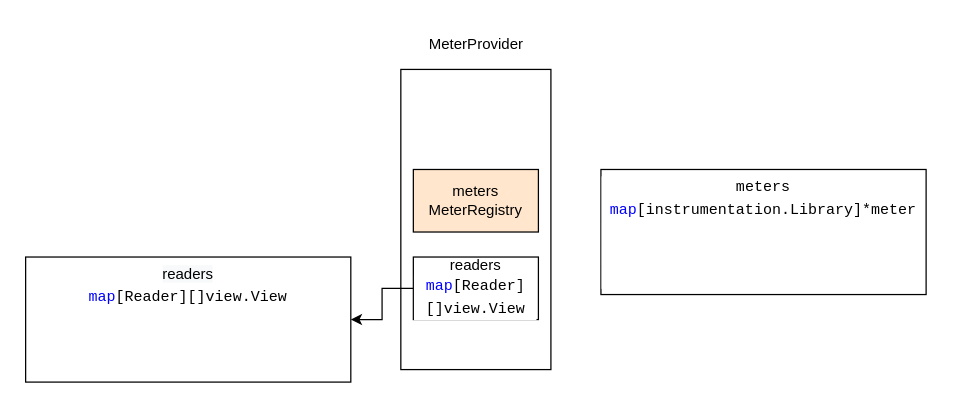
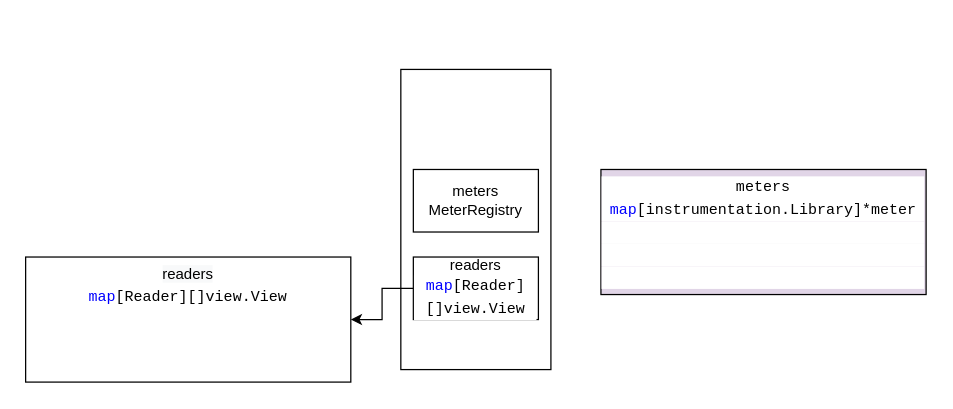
  <mxCell id="0" />
  <mxCell id="1" parent="0" />
  <mxCell id="2" value="" style="rounded=0;whiteSpace=wrap;html=1;" vertex="1" parent="1"><mxGeometry x="320" y="55" width="120" height="240" as="geometry" /></mxCell>
- <mxCell id="3" value="MeterProvider" style="text;html=1;align=center;verticalAlign=middle;resizable=0;points=[];autosize=1;strokeColor=none;fillColor=none;" vertex="1" parent="1"><mxGeometry x="330" y="20" width="100" height="30" as="geometry" /></mxCell>
- <mxCell id="4" value="meters&lt;br&gt;MeterRegistry" style="rounded=0;whiteSpace=wrap;html=1;fillColor=#ffe6cc;" vertex="1" parent="1"><mxGeometry x="330" y="135" width="100" height="50" as="geometry" /></mxCell>
+ <mxCell id="4" value="meters&lt;br&gt;MeterRegistry" style="rounded=0;whiteSpace=wrap;html=1;" vertex="1" parent="1"><mxGeometry x="330" y="135" width="100" height="50" as="geometry" /></mxCell>
  <mxCell id="5" style="edgeStyle=orthogonalEdgeStyle;rounded=0;orthogonalLoop=1;jettySize=auto;html=1;exitX=0;exitY=0.5;exitDx=0;exitDy=0;entryX=1;entryY=0.5;entryDx=0;entryDy=0;" edge="1" parent="1" source="6" target="8"><mxGeometry relative="1" as="geometry" /></mxCell>
  <mxCell id="6" value="readers&lt;br&gt;&lt;div style=&quot;background-color: rgb(255, 255, 255); font-family: Menlo, Monaco, &amp;quot;Courier New&amp;quot;, monospace; line-height: 18px;&quot;&gt;&lt;span style=&quot;color: #0000ff;&quot;&gt;map&lt;/span&gt;[Reader][]view.View&lt;/div&gt;" style="rounded=0;whiteSpace=wrap;html=1;" vertex="1" parent="1"><mxGeometry x="330" y="205" width="100" height="50" as="geometry" /></mxCell>
- <mxCell id="7" value="&lt;div style=&quot;background-color: rgb(255, 255, 255); font-family: Menlo, Monaco, &amp;quot;Courier New&amp;quot;, monospace; line-height: 18px;&quot;&gt;meters &lt;span style=&quot;color: #0000ff;&quot;&gt;map&lt;/span&gt;[instrumentation.Library]*meter&lt;/div&gt;&lt;div style=&quot;background-color: rgb(255, 255, 255); font-family: Menlo, Monaco, &amp;quot;Courier New&amp;quot;, monospace; line-height: 18px;&quot;&gt;&lt;br&gt;&lt;/div&gt;&lt;div style=&quot;background-color: rgb(255, 255, 255); font-family: Menlo, Monaco, &amp;quot;Courier New&amp;quot;, monospace; line-height: 18px;&quot;&gt;&lt;br&gt;&lt;/div&gt;&lt;div style=&quot;background-color: rgb(255, 255, 255); font-family: Menlo, Monaco, &amp;quot;Courier New&amp;quot;, monospace; line-height: 18px;&quot;&gt;&lt;br&gt;&lt;/div&gt;" style="rounded=0;whiteSpace=wrap;html=1;" vertex="1" parent="1"><mxGeometry x="480" y="135" width="260" height="100" as="geometry" /></mxCell>
+ <mxCell id="7" value="&lt;div style=&quot;background-color: rgb(255, 255, 255); font-family: Menlo, Monaco, &amp;quot;Courier New&amp;quot;, monospace; line-height: 18px;&quot;&gt;meters &lt;span style=&quot;color: #0000ff;&quot;&gt;map&lt;/span&gt;[instrumentation.Library]*meter&lt;/div&gt;&lt;div style=&quot;background-color: rgb(255, 255, 255); font-family: Menlo, Monaco, &amp;quot;Courier New&amp;quot;, monospace; line-height: 18px;&quot;&gt;&lt;br&gt;&lt;/div&gt;&lt;div style=&quot;background-color: rgb(255, 255, 255); font-family: Menlo, Monaco, &amp;quot;Courier New&amp;quot;, monospace; line-height: 18px;&quot;&gt;&lt;br&gt;&lt;/div&gt;&lt;div style=&quot;background-color: rgb(255, 255, 255); font-family: Menlo, Monaco, &amp;quot;Courier New&amp;quot;, monospace; line-height: 18px;&quot;&gt;&lt;br&gt;&lt;/div&gt;" style="rounded=0;whiteSpace=wrap;html=1;fillColor=#e1d5e7;" vertex="1" parent="1"><mxGeometry x="480" y="135" width="260" height="100" as="geometry" /></mxCell>
  <mxCell id="8" value="&lt;div style=&quot;background-color: rgb(255, 255, 255); font-family: Menlo, Monaco, &amp;quot;Courier New&amp;quot;, monospace; line-height: 18px;&quot;&gt;&lt;span style=&quot;font-family: Helvetica; background-color: rgb(248, 249, 250);&quot;&gt;readers&lt;/span&gt;&lt;br style=&quot;font-family: Helvetica; background-color: rgb(248, 249, 250);&quot;&gt;&lt;div style=&quot;line-height: 18px;&quot;&gt;&lt;span style=&quot;color: rgb(0, 0, 255);&quot;&gt;map&lt;/span&gt;[Reader][]view.View&lt;/div&gt;&lt;div style=&quot;line-height: 18px;&quot;&gt;&lt;br&gt;&lt;/div&gt;&lt;div style=&quot;line-height: 18px;&quot;&gt;&lt;br&gt;&lt;/div&gt;&lt;div style=&quot;line-height: 18px;&quot;&gt;&lt;br&gt;&lt;/div&gt;&lt;/div&gt;" style="rounded=0;whiteSpace=wrap;html=1;" vertex="1" parent="1"><mxGeometry x="20" y="205" width="260" height="100" as="geometry" /></mxCell>
